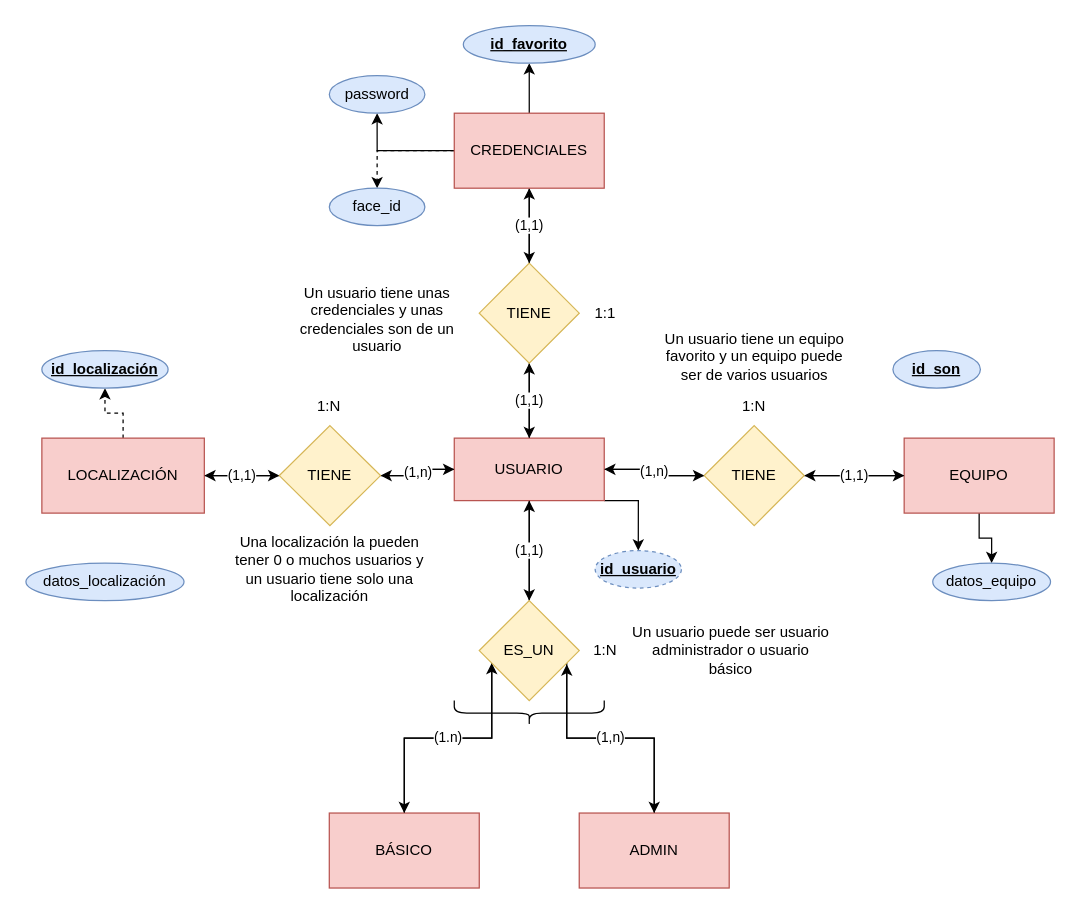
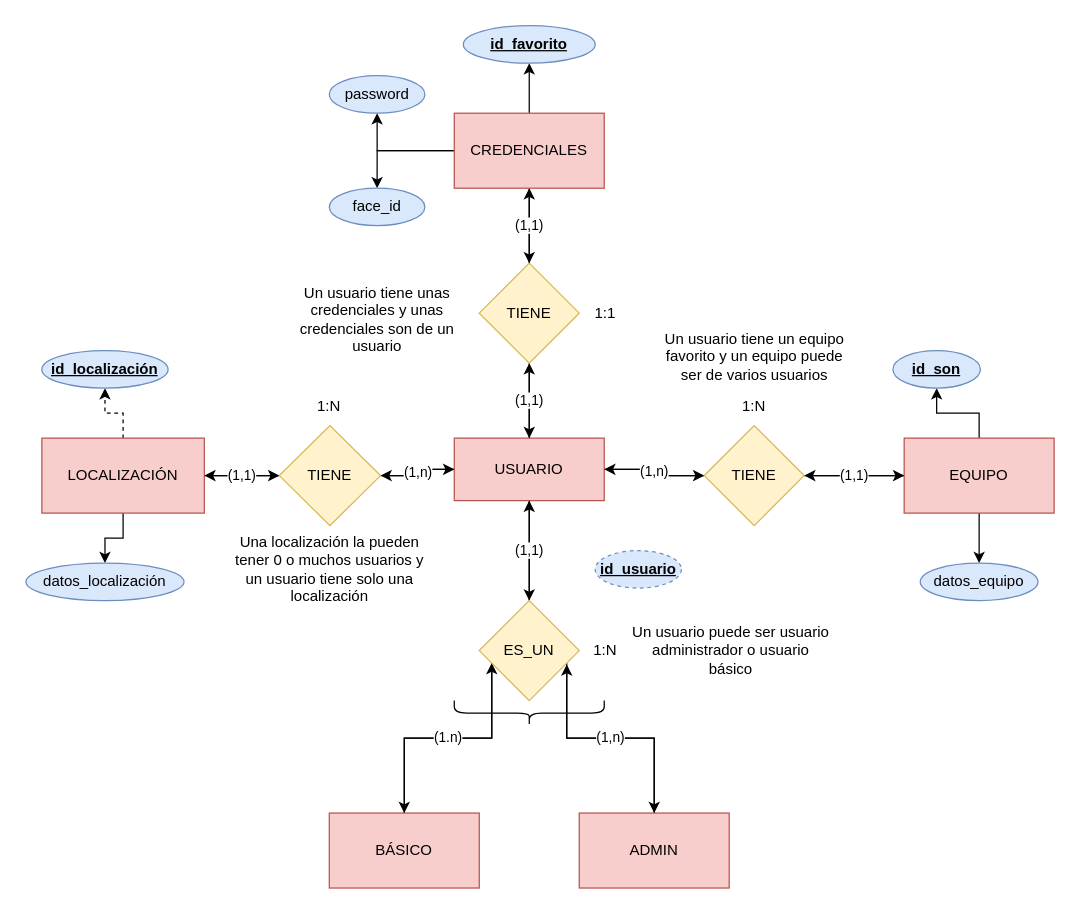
  <mxCell id="0" />
  <mxCell id="1" parent="0" />
  <mxCell id="2" style="edgeStyle=orthogonalEdgeStyle;rounded=0;orthogonalLoop=1;jettySize=auto;html=1;entryX=0.5;entryY=0;entryDx=0;entryDy=0;" parent="1" source="7" target="15" edge="1"><mxGeometry relative="1" as="geometry" /></mxCell>
  <mxCell id="3" style="edgeStyle=orthogonalEdgeStyle;rounded=0;orthogonalLoop=1;jettySize=auto;html=1;entryX=0;entryY=0.5;entryDx=0;entryDy=0;" parent="1" source="7" target="22" edge="1"><mxGeometry relative="1" as="geometry" /></mxCell>
  <mxCell id="4" style="edgeStyle=orthogonalEdgeStyle;rounded=0;orthogonalLoop=1;jettySize=auto;html=1;entryX=1;entryY=0.5;entryDx=0;entryDy=0;" parent="1" source="7" target="29" edge="1"><mxGeometry relative="1" as="geometry" /></mxCell>
- <mxCell id="5" style="edgeStyle=orthogonalEdgeStyle;rounded=0;orthogonalLoop=1;jettySize=auto;html=1;entryX=0.5;entryY=0;entryDx=0;entryDy=0;" parent="1" source="7" target="34" edge="1"><mxGeometry relative="1" as="geometry"><Array as="points"><mxPoint x="510" y="400" /></Array></mxGeometry></mxCell>
  <mxCell id="6" style="edgeStyle=orthogonalEdgeStyle;rounded=0;orthogonalLoop=1;jettySize=auto;html=1;entryX=0.5;entryY=1;entryDx=0;entryDy=0;" edge="1" parent="1" source="7" target="39"><mxGeometry relative="1" as="geometry" /></mxCell>
  <mxCell id="7" value="USUARIO" style="rounded=0;whiteSpace=wrap;html=1;fillColor=#f8cecc;strokeColor=#b85450;" parent="1" vertex="1"><mxGeometry x="363" y="350" width="120" height="50" as="geometry" /></mxCell>
  <mxCell id="8" style="edgeStyle=orthogonalEdgeStyle;rounded=0;orthogonalLoop=1;jettySize=auto;html=1;entryX=0.125;entryY=0.625;entryDx=0;entryDy=0;entryPerimeter=0;" parent="1" source="9" target="15" edge="1"><mxGeometry relative="1" as="geometry"><Array as="points"><mxPoint x="323" y="590" /><mxPoint x="393" y="590" /></Array></mxGeometry></mxCell>
  <mxCell id="9" value="BÁSICO" style="rounded=0;whiteSpace=wrap;html=1;fillColor=#f8cecc;strokeColor=#b85450;" parent="1" vertex="1"><mxGeometry x="263" y="650" width="120" height="60" as="geometry" /></mxCell>
  <mxCell id="10" style="edgeStyle=orthogonalEdgeStyle;rounded=0;orthogonalLoop=1;jettySize=auto;html=1;entryX=0.875;entryY=0.638;entryDx=0;entryDy=0;entryPerimeter=0;" parent="1" source="11" target="15" edge="1"><mxGeometry relative="1" as="geometry"><Array as="points"><mxPoint x="523" y="590" /><mxPoint x="453" y="590" /></Array></mxGeometry></mxCell>
  <mxCell id="11" value="ADMIN" style="rounded=0;whiteSpace=wrap;html=1;fillColor=#f8cecc;strokeColor=#b85450;" parent="1" vertex="1"><mxGeometry x="463" y="650" width="120" height="60" as="geometry" /></mxCell>
  <mxCell id="12" value="(1,1)" style="edgeStyle=orthogonalEdgeStyle;rounded=0;orthogonalLoop=1;jettySize=auto;html=1;entryX=0.5;entryY=1;entryDx=0;entryDy=0;" parent="1" source="15" target="7" edge="1"><mxGeometry relative="1" as="geometry" /></mxCell>
  <mxCell id="13" value="(1.n)" style="edgeStyle=orthogonalEdgeStyle;rounded=0;orthogonalLoop=1;jettySize=auto;html=1;entryX=0.5;entryY=0;entryDx=0;entryDy=0;" parent="1" source="15" target="9" edge="1"><mxGeometry relative="1" as="geometry"><Array as="points"><mxPoint x="393" y="590" /><mxPoint x="323" y="590" /></Array></mxGeometry></mxCell>
  <mxCell id="14" value="(1,n)" style="edgeStyle=orthogonalEdgeStyle;rounded=0;orthogonalLoop=1;jettySize=auto;html=1;entryX=0.5;entryY=0;entryDx=0;entryDy=0;" parent="1" source="15" target="11" edge="1"><mxGeometry relative="1" as="geometry"><Array as="points"><mxPoint x="453" y="590" /><mxPoint x="523" y="590" /></Array></mxGeometry></mxCell>
  <mxCell id="15" value="ES_UN" style="rhombus;whiteSpace=wrap;html=1;fillColor=#fff2cc;strokeColor=#d6b656;" parent="1" vertex="1"><mxGeometry x="383" y="480" width="80" height="80" as="geometry" /></mxCell>
  <mxCell id="16" style="edgeStyle=orthogonalEdgeStyle;rounded=0;orthogonalLoop=1;jettySize=auto;html=1;entryX=1;entryY=0.5;entryDx=0;entryDy=0;" parent="1" source="19" target="22" edge="1"><mxGeometry relative="1" as="geometry" /></mxCell>
+ <mxCell id="17" style="edgeStyle=orthogonalEdgeStyle;rounded=0;orthogonalLoop=1;jettySize=auto;html=1;entryX=0.5;entryY=1;entryDx=0;entryDy=0;" parent="1" source="19" target="33" edge="1"><mxGeometry relative="1" as="geometry" /></mxCell>
  <mxCell id="18" style="edgeStyle=orthogonalEdgeStyle;rounded=0;orthogonalLoop=1;jettySize=auto;html=1;entryX=0.5;entryY=0;entryDx=0;entryDy=0;" edge="1" parent="1" source="19" target="49"><mxGeometry relative="1" as="geometry" /></mxCell>
  <mxCell id="19" value="EQUIPO" style="rounded=0;whiteSpace=wrap;html=1;fillColor=#f8cecc;strokeColor=#b85450;" parent="1" vertex="1"><mxGeometry x="723" y="350" width="120" height="60" as="geometry" /></mxCell>
  <mxCell id="20" value="(1,n)" style="edgeStyle=orthogonalEdgeStyle;rounded=0;orthogonalLoop=1;jettySize=auto;html=1;entryX=1;entryY=0.5;entryDx=0;entryDy=0;" edge="1" parent="1" source="22" target="7"><mxGeometry relative="1" as="geometry" /></mxCell>
  <mxCell id="21" value="(1,1)" style="edgeStyle=orthogonalEdgeStyle;rounded=0;orthogonalLoop=1;jettySize=auto;html=1;entryX=0;entryY=0.5;entryDx=0;entryDy=0;" edge="1" parent="1" source="22" target="19"><mxGeometry relative="1" as="geometry" /></mxCell>
  <mxCell id="22" value="TIENE" style="rhombus;whiteSpace=wrap;html=1;fillColor=#fff2cc;strokeColor=#d6b656;" parent="1" vertex="1"><mxGeometry x="563" y="340" width="80" height="80" as="geometry" /></mxCell>
  <mxCell id="23" style="edgeStyle=orthogonalEdgeStyle;rounded=0;orthogonalLoop=1;jettySize=auto;html=1;entryX=0;entryY=0.5;entryDx=0;entryDy=0;" parent="1" source="26" target="29" edge="1"><mxGeometry relative="1" as="geometry" /></mxCell>
  <mxCell id="24" style="edgeStyle=orthogonalEdgeStyle;rounded=0;orthogonalLoop=1;jettySize=auto;html=1;entryX=0.5;entryY=1;entryDx=0;entryDy=0;dashed=1;" parent="1" source="26" target="32" edge="1"><mxGeometry relative="1" as="geometry" /></mxCell>
+ <mxCell id="25" style="edgeStyle=orthogonalEdgeStyle;rounded=0;orthogonalLoop=1;jettySize=auto;html=1;entryX=0.5;entryY=0;entryDx=0;entryDy=0;" edge="1" parent="1" source="26" target="48"><mxGeometry relative="1" as="geometry" /></mxCell>
  <mxCell id="26" value="LOCALIZACIÓN" style="rounded=0;whiteSpace=wrap;html=1;fillColor=#f8cecc;strokeColor=#b85450;" parent="1" vertex="1"><mxGeometry x="33" y="350" width="130" height="60" as="geometry" /></mxCell>
  <mxCell id="27" value="(1,1)" style="edgeStyle=orthogonalEdgeStyle;rounded=0;orthogonalLoop=1;jettySize=auto;html=1;entryX=1;entryY=0.5;entryDx=0;entryDy=0;" edge="1" parent="1" source="29" target="26"><mxGeometry relative="1" as="geometry" /></mxCell>
  <mxCell id="28" value="(1,n)" style="edgeStyle=orthogonalEdgeStyle;rounded=0;orthogonalLoop=1;jettySize=auto;html=1;entryX=0;entryY=0.5;entryDx=0;entryDy=0;" edge="1" parent="1" source="29" target="7"><mxGeometry relative="1" as="geometry" /></mxCell>
  <mxCell id="29" value="TIENE" style="rhombus;whiteSpace=wrap;html=1;fillColor=#fff2cc;strokeColor=#d6b656;" parent="1" vertex="1"><mxGeometry x="223" y="340" width="81" height="80" as="geometry" /></mxCell>
  <mxCell id="30" value="1:N" style="text;html=1;strokeColor=none;fillColor=none;align=center;verticalAlign=middle;whiteSpace=wrap;rounded=0;" parent="1" vertex="1"><mxGeometry x="233" y="310" width="60" height="30" as="geometry" /></mxCell>
  <mxCell id="31" value="" style="shape=curlyBracket;whiteSpace=wrap;html=1;rounded=1;flipH=1;labelPosition=right;verticalLabelPosition=middle;align=left;verticalAlign=middle;rotation=90;" parent="1" vertex="1"><mxGeometry x="413" y="510" width="20" height="120" as="geometry" /></mxCell>
  <mxCell id="32" value="&lt;b&gt;&lt;u&gt;id_localización&lt;/u&gt;&lt;/b&gt;" style="ellipse;whiteSpace=wrap;html=1;fillColor=#dae8fc;strokeColor=#6c8ebf;" parent="1" vertex="1"><mxGeometry x="33" y="280" width="101" height="30" as="geometry" /></mxCell>
  <mxCell id="33" value="&lt;b&gt;&lt;u&gt;id_son&lt;/u&gt;&lt;/b&gt;" style="ellipse;whiteSpace=wrap;html=1;fillColor=#dae8fc;strokeColor=#6c8ebf;" parent="1" vertex="1"><mxGeometry x="714" y="280" width="70" height="30" as="geometry" /></mxCell>
  <mxCell id="34" value="&lt;b&gt;&lt;u&gt;id_usuario&lt;/u&gt;&lt;/b&gt;" style="ellipse;whiteSpace=wrap;html=1;fillColor=#dae8fc;strokeColor=#6c8ebf;dashed=1;" parent="1" vertex="1"><mxGeometry x="475.75" y="440" width="69" height="30" as="geometry" /></mxCell>
  <mxCell id="35" value="1:N" style="text;html=1;strokeColor=none;fillColor=none;align=center;verticalAlign=middle;whiteSpace=wrap;rounded=0;" vertex="1" parent="1"><mxGeometry x="454" y="505" width="60" height="30" as="geometry" /></mxCell>
  <mxCell id="36" value="1:N" style="text;html=1;strokeColor=none;fillColor=none;align=center;verticalAlign=middle;whiteSpace=wrap;rounded=0;" vertex="1" parent="1"><mxGeometry x="573" y="310" width="60" height="30" as="geometry" /></mxCell>
  <mxCell id="37" value="(1,1)" style="edgeStyle=orthogonalEdgeStyle;rounded=0;orthogonalLoop=1;jettySize=auto;html=1;entryX=0.5;entryY=0;entryDx=0;entryDy=0;" edge="1" parent="1" source="39" target="7"><mxGeometry relative="1" as="geometry" /></mxCell>
  <mxCell id="38" style="edgeStyle=orthogonalEdgeStyle;rounded=0;orthogonalLoop=1;jettySize=auto;html=1;entryX=0.5;entryY=1;entryDx=0;entryDy=0;" edge="1" parent="1" source="39" target="44"><mxGeometry relative="1" as="geometry" /></mxCell>
  <mxCell id="39" value="TIENE" style="rhombus;whiteSpace=wrap;html=1;fillColor=#fff2cc;strokeColor=#d6b656;" vertex="1" parent="1"><mxGeometry x="383" y="210" width="80" height="80" as="geometry" /></mxCell>
  <mxCell id="40" value="(1,1)" style="edgeStyle=orthogonalEdgeStyle;rounded=0;orthogonalLoop=1;jettySize=auto;html=1;entryX=0.5;entryY=0;entryDx=0;entryDy=0;" edge="1" parent="1" source="44" target="39"><mxGeometry relative="1" as="geometry" /></mxCell>
  <mxCell id="41" style="edgeStyle=orthogonalEdgeStyle;rounded=0;orthogonalLoop=1;jettySize=auto;html=1;entryX=0.5;entryY=1;entryDx=0;entryDy=0;" edge="1" parent="1" source="44" target="45"><mxGeometry relative="1" as="geometry" /></mxCell>
  <mxCell id="42" style="edgeStyle=orthogonalEdgeStyle;rounded=0;orthogonalLoop=1;jettySize=auto;html=1;entryX=0.5;entryY=1;entryDx=0;entryDy=0;" edge="1" parent="1" source="44" target="46"><mxGeometry relative="1" as="geometry" /></mxCell>
- <mxCell id="43" style="edgeStyle=orthogonalEdgeStyle;rounded=0;orthogonalLoop=1;jettySize=auto;html=1;entryX=0.5;entryY=0;entryDx=0;entryDy=0;dashed=1;" edge="1" parent="1" source="44" target="47"><mxGeometry relative="1" as="geometry" /></mxCell>
+ <mxCell id="43" style="edgeStyle=orthogonalEdgeStyle;rounded=0;orthogonalLoop=1;jettySize=auto;html=1;entryX=0.5;entryY=0;entryDx=0;entryDy=0;" edge="1" parent="1" source="44" target="47"><mxGeometry relative="1" as="geometry" /></mxCell>
  <mxCell id="44" value="CREDENCIALES" style="rounded=0;whiteSpace=wrap;html=1;fillColor=#f8cecc;strokeColor=#b85450;" vertex="1" parent="1"><mxGeometry x="363" y="90" width="120" height="60" as="geometry" /></mxCell>
  <mxCell id="45" value="&lt;b&gt;&lt;u&gt;id_favorito&lt;/u&gt;&lt;/b&gt;" style="ellipse;whiteSpace=wrap;html=1;fillColor=#dae8fc;strokeColor=#6c8ebf;" vertex="1" parent="1"><mxGeometry x="370.25" y="20" width="105.5" height="30" as="geometry" /></mxCell>
  <mxCell id="46" value="password" style="ellipse;whiteSpace=wrap;html=1;fillColor=#dae8fc;strokeColor=#6c8ebf;" vertex="1" parent="1"><mxGeometry x="263" y="60" width="76.5" height="30" as="geometry" /></mxCell>
  <mxCell id="47" value="face_id" style="ellipse;whiteSpace=wrap;html=1;fillColor=#dae8fc;strokeColor=#6c8ebf;" vertex="1" parent="1"><mxGeometry x="263" y="150" width="76.5" height="30" as="geometry" /></mxCell>
  <mxCell id="48" value="datos_localización" style="ellipse;whiteSpace=wrap;html=1;fillColor=#dae8fc;strokeColor=#6c8ebf;" vertex="1" parent="1"><mxGeometry x="20.25" y="450" width="126.5" height="30" as="geometry" /></mxCell>
- <mxCell id="49" value="datos_equipo" style="ellipse;whiteSpace=wrap;html=1;fillColor=#dae8fc;strokeColor=#6c8ebf;" vertex="1" parent="1"><mxGeometry x="745.88" y="450" width="94.25" height="30" as="geometry" /></mxCell>
+ <mxCell id="49" value="datos_equipo" style="ellipse;whiteSpace=wrap;html=1;fillColor=#dae8fc;strokeColor=#6c8ebf;" vertex="1" parent="1"><mxGeometry x="735.88" y="450" width="94.25" height="30" as="geometry" /></mxCell>
  <mxCell id="50" value="1:1" style="text;html=1;strokeColor=none;fillColor=none;align=center;verticalAlign=middle;whiteSpace=wrap;rounded=0;" vertex="1" parent="1"><mxGeometry x="454" y="235" width="60" height="30" as="geometry" /></mxCell>
  <mxCell id="51" value="Una localización la pueden tener 0 o muchos usuarios y un usuario tiene solo una localización" style="text;html=1;strokeColor=none;fillColor=none;align=center;verticalAlign=middle;whiteSpace=wrap;rounded=0;" vertex="1" parent="1"><mxGeometry x="183" y="440" width="161" height="30" as="geometry" /></mxCell>
  <mxCell id="52" value="Un usuario tiene unas credenciales y unas credenciales son de un usuario" style="text;html=1;strokeColor=none;fillColor=none;align=center;verticalAlign=middle;whiteSpace=wrap;rounded=0;" vertex="1" parent="1"><mxGeometry x="220.75" y="240" width="161" height="30" as="geometry" /></mxCell>
  <mxCell id="53" value="Un usuario tiene un equipo favorito y un equipo puede ser de varios usuarios" style="text;html=1;strokeColor=none;fillColor=none;align=center;verticalAlign=middle;whiteSpace=wrap;rounded=0;" vertex="1" parent="1"><mxGeometry x="522.5" width="161" height="30" as="geometry" y="270" /></mxCell>
  <mxCell id="54" value="Un usuario puede ser usuario administrador o usuario básico" style="text;html=1;strokeColor=none;fillColor=none;align=center;verticalAlign=middle;whiteSpace=wrap;rounded=0;" vertex="1" parent="1"><mxGeometry x="504" y="505" width="161" height="30" as="geometry" /></mxCell>
